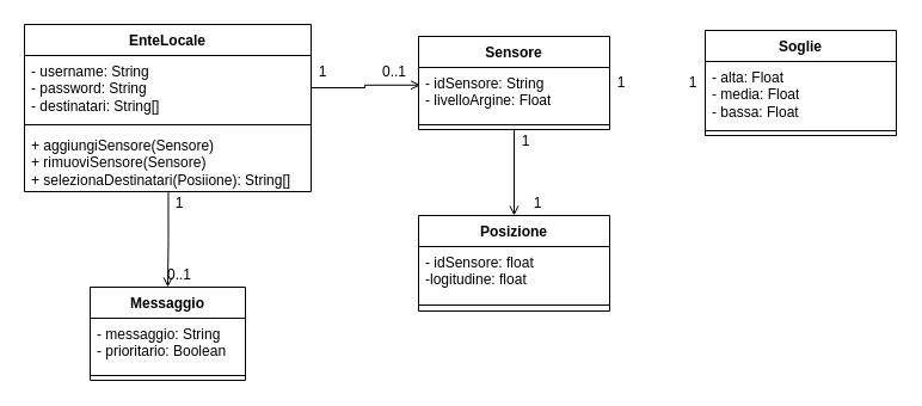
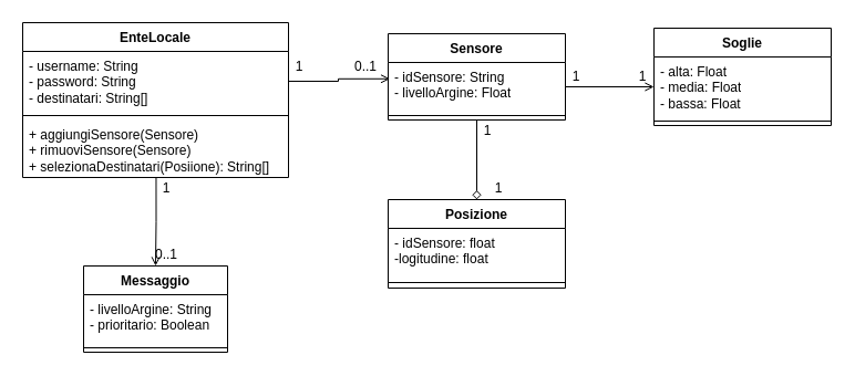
  <mxCell id="0" />
  <mxCell id="1" parent="0" />
  <mxCell id="2" value="EnteLocale" style="swimlane;fontStyle=1;align=center;verticalAlign=top;childLayout=stackLayout;horizontal=1;startSize=26;horizontalStack=0;resizeParent=1;resizeParentMax=0;resizeLast=0;collapsible=1;marginBottom=0;whiteSpace=wrap;html=1;" vertex="1" parent="1"><mxGeometry x="20" y="20" width="240" height="140" as="geometry" /></mxCell>
  <mxCell id="3" value="- username: String&lt;div&gt;- password: String&lt;/div&gt;&lt;div&gt;- destinatari: String[]&lt;/div&gt;" style="text;strokeColor=none;fillColor=none;align=left;verticalAlign=top;spacingLeft=4;spacingRight=4;overflow=hidden;rotatable=0;points=[[0,0.5],[1,0.5]];portConstraint=eastwest;whiteSpace=wrap;html=1;" vertex="1" parent="2"><mxGeometry y="26" width="240" height="54" as="geometry" /></mxCell>
  <mxCell id="4" value="" style="line;strokeWidth=1;fillColor=none;align=left;verticalAlign=middle;spacingTop=-1;spacingLeft=3;spacingRight=3;rotatable=0;labelPosition=right;points=[];portConstraint=eastwest;strokeColor=inherit;" vertex="1" parent="2"><mxGeometry y="80" width="240" height="8" as="geometry" /></mxCell>
  <mxCell id="5" value="&lt;div&gt;+ aggiungiSensore(Sensore)&lt;/div&gt;&lt;div&gt;+ rimuoviSensore(Sensore)&lt;/div&gt;+ selezionaDestinatari(Posiione): String[]" style="text;strokeColor=none;fillColor=none;align=left;verticalAlign=top;spacingLeft=4;spacingRight=4;overflow=hidden;rotatable=0;points=[[0,0.5],[1,0.5]];portConstraint=eastwest;whiteSpace=wrap;html=1;" vertex="1" parent="2"><mxGeometry y="88" width="240" height="52" as="geometry" /></mxCell>
  <mxCell id="6" value="Messaggio" style="swimlane;fontStyle=1;align=center;verticalAlign=top;childLayout=stackLayout;horizontal=1;startSize=26;horizontalStack=0;resizeParent=1;resizeParentMax=0;resizeLast=0;collapsible=1;marginBottom=0;whiteSpace=wrap;html=1;" vertex="1" parent="1"><mxGeometry x="75" y="240" width="130" height="78" as="geometry" /></mxCell>
- <mxCell id="7" value="- messaggio: String&lt;div&gt;- prioritario: Boolean&lt;/div&gt;&lt;div&gt;&lt;br&gt;&lt;/div&gt;" style="text;strokeColor=none;fillColor=none;align=left;verticalAlign=top;spacingLeft=4;spacingRight=4;overflow=hidden;rotatable=0;points=[[0,0.5],[1,0.5]];portConstraint=eastwest;whiteSpace=wrap;html=1;" vertex="1" parent="6"><mxGeometry y="26" width="130" height="44" as="geometry" /></mxCell>
+ <mxCell id="7" value="- livelloArgine: String&lt;div&gt;- prioritario: Boolean&lt;/div&gt;&lt;div&gt;&lt;br&gt;&lt;/div&gt;" style="text;strokeColor=none;fillColor=none;align=left;verticalAlign=top;spacingLeft=4;spacingRight=4;overflow=hidden;rotatable=0;points=[[0,0.5],[1,0.5]];portConstraint=eastwest;whiteSpace=wrap;html=1;" vertex="1" parent="6"><mxGeometry y="26" width="130" height="44" as="geometry" /></mxCell>
  <mxCell id="8" value="" style="line;strokeWidth=1;fillColor=none;align=left;verticalAlign=middle;spacingTop=-1;spacingLeft=3;spacingRight=3;rotatable=0;labelPosition=right;points=[];portConstraint=eastwest;strokeColor=inherit;" vertex="1" parent="6"><mxGeometry y="70" width="130" height="8" as="geometry" /></mxCell>
- <mxCell id="9" style="edgeStyle=orthogonalEdgeStyle;rounded=0;orthogonalLoop=1;jettySize=auto;html=1;entryX=0.5;entryY=0;entryDx=0;entryDy=0;endArrow=open;endFill=0;" edge="1" parent="1" source="10" target="24"><mxGeometry relative="1" as="geometry"><mxPoint x="450" y="180" as="targetPoint" /></mxGeometry></mxCell>
+ <mxCell id="9" style="edgeStyle=orthogonalEdgeStyle;rounded=0;orthogonalLoop=1;jettySize=auto;html=1;entryX=0.5;entryY=0;entryDx=0;entryDy=0;endArrow=diamond;endFill=0;" edge="1" parent="1" source="10" target="24"><mxGeometry relative="1" as="geometry"><mxPoint x="450" y="180" as="targetPoint" /></mxGeometry></mxCell>
  <mxCell id="10" value="Sensore" style="swimlane;fontStyle=1;align=center;verticalAlign=top;childLayout=stackLayout;horizontal=1;startSize=26;horizontalStack=0;resizeParent=1;resizeParentMax=0;resizeLast=0;collapsible=1;marginBottom=0;whiteSpace=wrap;html=1;" vertex="1" parent="1"><mxGeometry x="350" y="30" width="160" height="78" as="geometry" /></mxCell>
  <mxCell id="11" value="- idSensore: String&lt;div&gt;- livelloArgine: Float&lt;/div&gt;" style="text;strokeColor=none;fillColor=none;align=left;verticalAlign=top;spacingLeft=4;spacingRight=4;overflow=hidden;rotatable=0;points=[[0,0.5],[1,0.5]];portConstraint=eastwest;whiteSpace=wrap;html=1;" vertex="1" parent="10"><mxGeometry y="26" width="160" height="44" as="geometry" /></mxCell>
  <mxCell id="12" value="" style="line;strokeWidth=1;fillColor=none;align=left;verticalAlign=middle;spacingTop=-1;spacingLeft=3;spacingRight=3;rotatable=0;labelPosition=right;points=[];portConstraint=eastwest;strokeColor=inherit;" vertex="1" parent="10"><mxGeometry y="70" width="160" height="8" as="geometry" /></mxCell>
  <mxCell id="13" value="Soglie" style="swimlane;fontStyle=1;align=center;verticalAlign=top;childLayout=stackLayout;horizontal=1;startSize=26;horizontalStack=0;resizeParent=1;resizeParentMax=0;resizeLast=0;collapsible=1;marginBottom=0;whiteSpace=wrap;html=1;" vertex="1" parent="1"><mxGeometry x="590" y="25" width="160" height="88" as="geometry" /></mxCell>
  <mxCell id="14" value="- alta: Float&lt;div&gt;- media: Float&lt;/div&gt;&lt;div&gt;- bassa: Float&lt;/div&gt;" style="text;strokeColor=none;fillColor=none;align=left;verticalAlign=top;spacingLeft=4;spacingRight=4;overflow=hidden;rotatable=0;points=[[0,0.5],[1,0.5]];portConstraint=eastwest;whiteSpace=wrap;html=1;" vertex="1" parent="13"><mxGeometry y="26" width="160" height="54" as="geometry" /></mxCell>
  <mxCell id="15" value="" style="line;strokeWidth=1;fillColor=none;align=left;verticalAlign=middle;spacingTop=-1;spacingLeft=3;spacingRight=3;rotatable=0;labelPosition=right;points=[];portConstraint=eastwest;strokeColor=inherit;" vertex="1" parent="13"><mxGeometry y="80" width="160" height="8" as="geometry" /></mxCell>
+ <mxCell id="16" style="edgeStyle=orthogonalEdgeStyle;rounded=0;orthogonalLoop=1;jettySize=auto;html=1;entryX=0;entryY=0.5;entryDx=0;entryDy=0;endArrow=open;startFill=0;endFill=0;" edge="1" parent="1" source="11" target="14"><mxGeometry relative="1" as="geometry"><mxPoint x="560" y="69" as="targetPoint" /></mxGeometry></mxCell>
  <mxCell id="17" value="1" style="text;strokeColor=none;align=center;fillColor=none;html=1;verticalAlign=middle;whiteSpace=wrap;rounded=0;" vertex="1" parent="1"><mxGeometry x="140" y="160" width="20" height="20" as="geometry" /></mxCell>
  <mxCell id="18" value="0..1" style="text;strokeColor=none;align=center;fillColor=none;html=1;verticalAlign=middle;whiteSpace=wrap;rounded=0;" vertex="1" parent="1"><mxGeometry x="140" y="220" width="20" height="20" as="geometry" /></mxCell>
  <mxCell id="19" value="0..1" style="text;strokeColor=none;align=center;fillColor=none;html=1;verticalAlign=middle;whiteSpace=wrap;rounded=0;" vertex="1" parent="1"><mxGeometry x="320" y="50" width="20" height="20" as="geometry" /></mxCell>
  <mxCell id="20" value="1" style="text;strokeColor=none;align=center;fillColor=none;html=1;verticalAlign=middle;whiteSpace=wrap;rounded=0;" vertex="1" parent="1"><mxGeometry x="260" y="50" width="20" height="20" as="geometry" /></mxCell>
  <mxCell id="21" value="1" style="text;strokeColor=none;align=center;fillColor=none;html=1;verticalAlign=middle;whiteSpace=wrap;rounded=0;" vertex="1" parent="1"><mxGeometry x="510" y="59" width="20" height="20" as="geometry" /></mxCell>
  <mxCell id="22" value="1" style="text;strokeColor=none;align=center;fillColor=none;html=1;verticalAlign=middle;whiteSpace=wrap;rounded=0;" vertex="1" parent="1"><mxGeometry x="570" y="59" width="20" height="20" as="geometry" /></mxCell>
  <mxCell id="23" style="edgeStyle=orthogonalEdgeStyle;rounded=0;orthogonalLoop=1;jettySize=auto;html=1;endArrow=open;startFill=0;endFill=0;exitX=0.502;exitY=1;exitDx=0;exitDy=0;exitPerimeter=0;" edge="1" parent="1" source="5" target="6"><mxGeometry relative="1" as="geometry" /></mxCell>
  <mxCell id="24" value="Posizione" style="swimlane;fontStyle=1;align=center;verticalAlign=top;childLayout=stackLayout;horizontal=1;startSize=26;horizontalStack=0;resizeParent=1;resizeParentMax=0;resizeLast=0;collapsible=1;marginBottom=0;whiteSpace=wrap;html=1;" vertex="1" parent="1"><mxGeometry x="350" y="180" width="160" height="80" as="geometry" /></mxCell>
  <mxCell id="25" value="- idSensore: float&lt;div&gt;-logitudine: float&lt;/div&gt;" style="text;strokeColor=none;fillColor=none;align=left;verticalAlign=top;spacingLeft=4;spacingRight=4;overflow=hidden;rotatable=0;points=[[0,0.5],[1,0.5]];portConstraint=eastwest;whiteSpace=wrap;html=1;" vertex="1" parent="24"><mxGeometry y="26" width="160" height="44" as="geometry" /></mxCell>
  <mxCell id="26" value="" style="line;strokeWidth=1;fillColor=none;align=left;verticalAlign=middle;spacingTop=-1;spacingLeft=3;spacingRight=3;rotatable=0;labelPosition=right;points=[];portConstraint=eastwest;strokeColor=inherit;" vertex="1" parent="24"><mxGeometry y="70" width="160" height="10" as="geometry" /></mxCell>
  <mxCell id="27" style="edgeStyle=orthogonalEdgeStyle;rounded=0;orthogonalLoop=1;jettySize=auto;html=1;entryX=0.01;entryY=0.336;entryDx=0;entryDy=0;entryPerimeter=0;endArrow=open;endFill=0;" edge="1" parent="1" source="3" target="11"><mxGeometry relative="1" as="geometry" /></mxCell>
  <mxCell id="28" value="1" style="text;strokeColor=none;align=center;fillColor=none;html=1;verticalAlign=middle;whiteSpace=wrap;rounded=0;" vertex="1" parent="1"><mxGeometry x="440" y="160" width="20" height="20" as="geometry" /></mxCell>
  <mxCell id="29" value="1" style="text;strokeColor=none;align=center;fillColor=none;html=1;verticalAlign=middle;whiteSpace=wrap;rounded=0;" vertex="1" parent="1"><mxGeometry x="430" y="108" width="20" height="20" as="geometry" /></mxCell>
